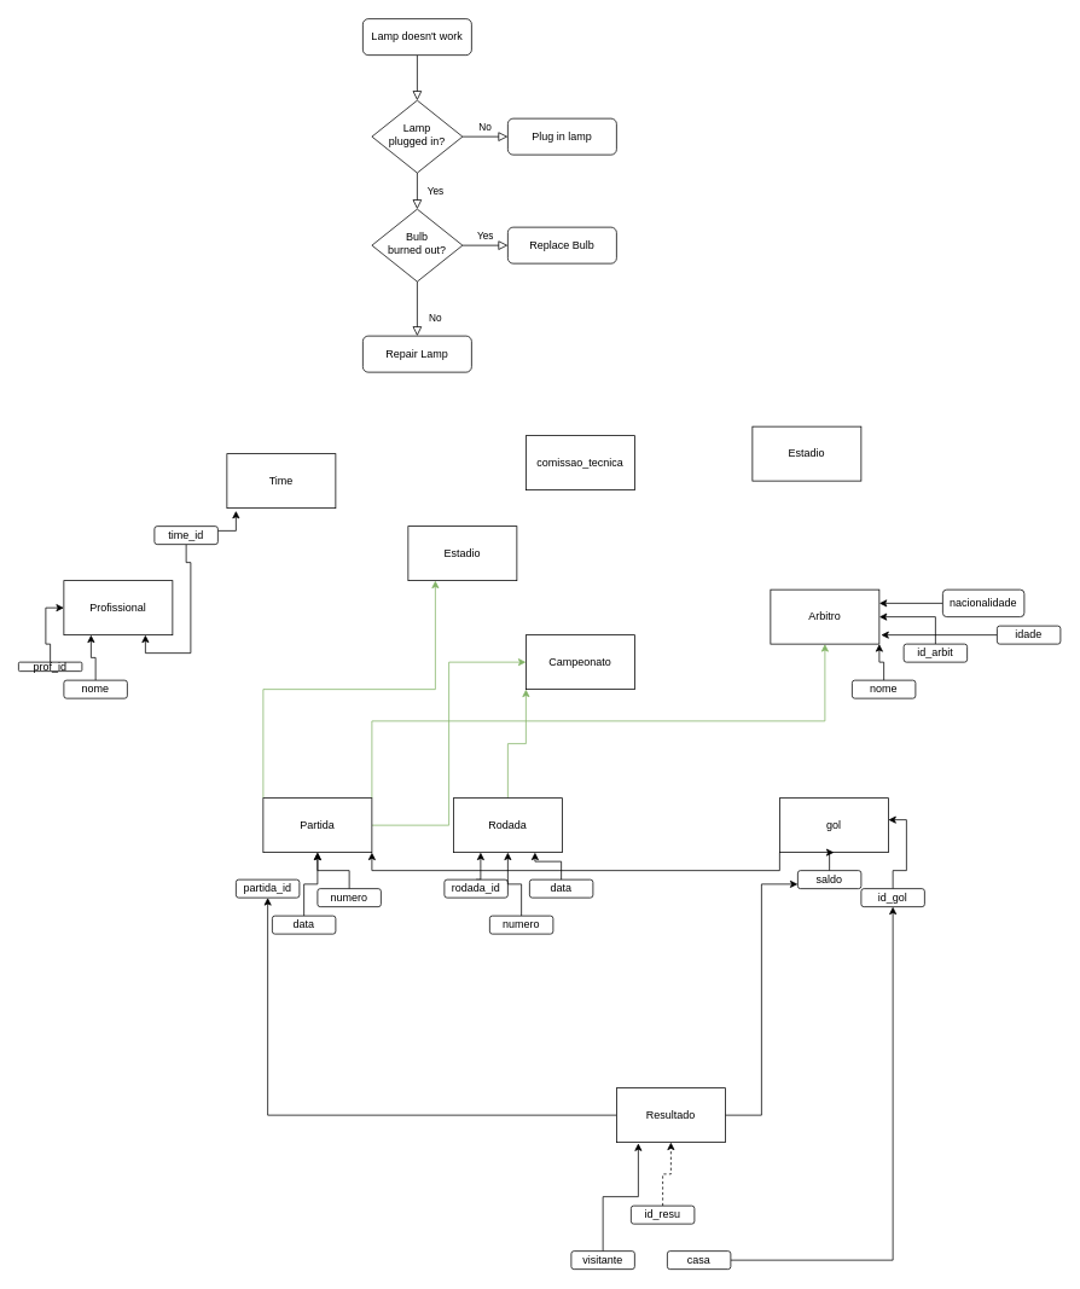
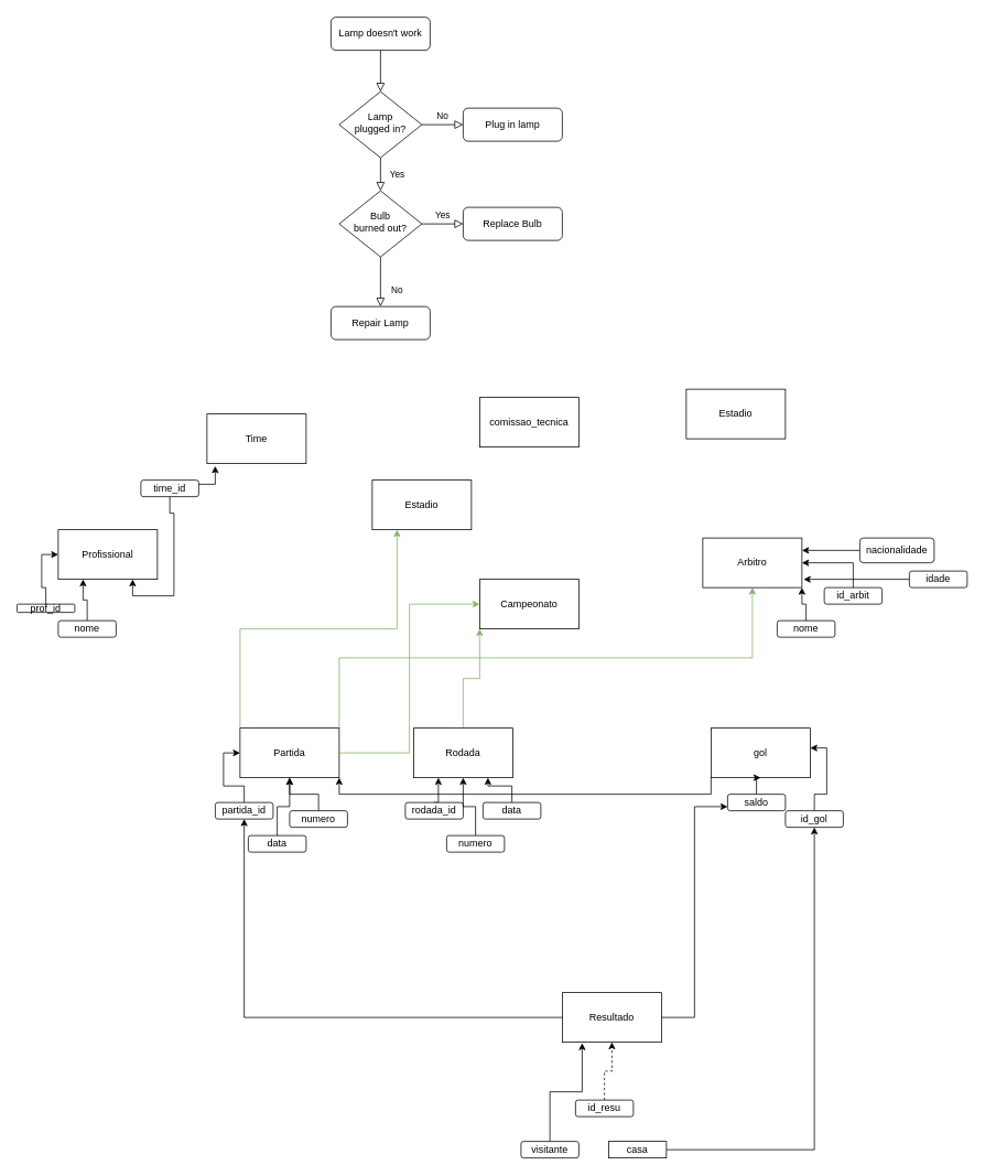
  <mxCell id="0" />
  <mxCell id="1" parent="0" />
  <mxCell id="2" value="" style="rounded=0;html=1;jettySize=auto;orthogonalLoop=1;fontSize=11;endArrow=block;endFill=0;endSize=8;strokeWidth=1;shadow=0;labelBackgroundColor=none;edgeStyle=orthogonalEdgeStyle;" parent="1" source="3" target="6" edge="1"><mxGeometry relative="1" as="geometry" /></mxCell>
  <mxCell id="3" value="Lamp doesn't work" style="rounded=1;whiteSpace=wrap;html=1;fontSize=12;glass=0;strokeWidth=1;shadow=0;" parent="1" vertex="1"><mxGeometry x="400" y="20" width="120" height="40" as="geometry" /></mxCell>
  <mxCell id="4" value="Yes" style="rounded=0;html=1;jettySize=auto;orthogonalLoop=1;fontSize=11;endArrow=block;endFill=0;endSize=8;strokeWidth=1;shadow=0;labelBackgroundColor=none;edgeStyle=orthogonalEdgeStyle;" parent="1" source="6" target="10" edge="1"><mxGeometry y="20" relative="1" as="geometry"><mxPoint as="offset" /></mxGeometry></mxCell>
  <mxCell id="5" value="No" style="edgeStyle=orthogonalEdgeStyle;rounded=0;html=1;jettySize=auto;orthogonalLoop=1;fontSize=11;endArrow=block;endFill=0;endSize=8;strokeWidth=1;shadow=0;labelBackgroundColor=none;" parent="1" source="6" target="7" edge="1"><mxGeometry y="10" relative="1" as="geometry"><mxPoint as="offset" /></mxGeometry></mxCell>
  <mxCell id="6" value="Lamp&lt;br&gt;plugged in?" style="rhombus;whiteSpace=wrap;html=1;shadow=0;fontFamily=Helvetica;fontSize=12;align=center;strokeWidth=1;spacing=6;spacingTop=-4;" parent="1" vertex="1"><mxGeometry x="410" y="110" width="100" height="80" as="geometry" /></mxCell>
  <mxCell id="7" value="Plug in lamp" style="rounded=1;whiteSpace=wrap;html=1;fontSize=12;glass=0;strokeWidth=1;shadow=0;" parent="1" vertex="1"><mxGeometry x="560" y="130" width="120" height="40" as="geometry" /></mxCell>
  <mxCell id="8" value="No" style="rounded=0;html=1;jettySize=auto;orthogonalLoop=1;fontSize=11;endArrow=block;endFill=0;endSize=8;strokeWidth=1;shadow=0;labelBackgroundColor=none;edgeStyle=orthogonalEdgeStyle;" parent="1" source="10" target="11" edge="1"><mxGeometry x="0.333" y="20" relative="1" as="geometry"><mxPoint as="offset" /></mxGeometry></mxCell>
  <mxCell id="9" value="Yes" style="edgeStyle=orthogonalEdgeStyle;rounded=0;html=1;jettySize=auto;orthogonalLoop=1;fontSize=11;endArrow=block;endFill=0;endSize=8;strokeWidth=1;shadow=0;labelBackgroundColor=none;" parent="1" source="10" target="12" edge="1"><mxGeometry y="10" relative="1" as="geometry"><mxPoint as="offset" /></mxGeometry></mxCell>
  <mxCell id="10" value="Bulb&lt;br&gt;burned out?" style="rhombus;whiteSpace=wrap;html=1;shadow=0;fontFamily=Helvetica;fontSize=12;align=center;strokeWidth=1;spacing=6;spacingTop=-4;" parent="1" vertex="1"><mxGeometry x="410" y="230" width="100" height="80" as="geometry" /></mxCell>
  <mxCell id="11" value="Repair Lamp" style="rounded=1;whiteSpace=wrap;html=1;fontSize=12;glass=0;strokeWidth=1;shadow=0;" parent="1" vertex="1"><mxGeometry x="400" y="370" width="120" height="40" as="geometry" /></mxCell>
  <mxCell id="12" value="Replace Bulb" style="rounded=1;whiteSpace=wrap;html=1;fontSize=12;glass=0;strokeWidth=1;shadow=0;" parent="1" vertex="1"><mxGeometry x="560" y="250" width="120" height="40" as="geometry" /></mxCell>
  <mxCell id="13" value="Estadio" style="rounded=0;whiteSpace=wrap;html=1;" vertex="1" parent="1"><mxGeometry x="450" y="580" width="120" height="60" as="geometry" /></mxCell>
  <mxCell id="14" style="edgeStyle=orthogonalEdgeStyle;rounded=0;orthogonalLoop=1;jettySize=auto;html=1;exitX=1;exitY=0.5;exitDx=0;exitDy=0;entryX=0;entryY=0.5;entryDx=0;entryDy=0;fillColor=#d5e8d4;strokeColor=#82b366;" edge="1" parent="1" source="17" target="20"><mxGeometry relative="1" as="geometry" /></mxCell>
  <mxCell id="15" style="edgeStyle=orthogonalEdgeStyle;rounded=0;orthogonalLoop=1;jettySize=auto;html=1;exitX=0;exitY=0;exitDx=0;exitDy=0;entryX=0.25;entryY=1;entryDx=0;entryDy=0;fillColor=#d5e8d4;strokeColor=#82b366;" edge="1" parent="1" source="17" target="13"><mxGeometry relative="1" as="geometry" /></mxCell>
  <mxCell id="16" style="edgeStyle=orthogonalEdgeStyle;rounded=0;orthogonalLoop=1;jettySize=auto;html=1;exitX=1;exitY=0;exitDx=0;exitDy=0;entryX=0.5;entryY=1;entryDx=0;entryDy=0;fillColor=#d5e8d4;strokeColor=#82b366;" edge="1" parent="1" source="17" target="42"><mxGeometry relative="1" as="geometry" /></mxCell>
  <mxCell id="17" value="Partida" style="rounded=0;whiteSpace=wrap;html=1;" vertex="1" parent="1"><mxGeometry x="290" y="880" width="120" height="60" as="geometry" /></mxCell>
  <mxCell id="18" style="edgeStyle=orthogonalEdgeStyle;rounded=0;orthogonalLoop=1;jettySize=auto;html=1;exitX=0.5;exitY=0;exitDx=0;exitDy=0;entryX=0;entryY=1;entryDx=0;entryDy=0;fillColor=#d5e8d4;strokeColor=#82b366;" edge="1" parent="1" source="19" target="20"><mxGeometry relative="1" as="geometry" /></mxCell>
  <mxCell id="19" value="Rodada" style="rounded=0;whiteSpace=wrap;html=1;" vertex="1" parent="1"><mxGeometry x="500" y="880" width="120" height="60" as="geometry" /></mxCell>
  <mxCell id="20" value="Campeonato" style="rounded=0;whiteSpace=wrap;html=1;" vertex="1" parent="1"><mxGeometry x="580" y="700" width="120" height="60" as="geometry" /></mxCell>
  <mxCell id="21" value="Time" style="rounded=0;whiteSpace=wrap;html=1;" vertex="1" parent="1"><mxGeometry x="250" y="500" width="120" height="60" as="geometry" /></mxCell>
  <mxCell id="22" value="Profissional" style="rounded=0;whiteSpace=wrap;html=1;" vertex="1" parent="1"><mxGeometry x="70" y="640" width="120" height="60" as="geometry" /></mxCell>
  <mxCell id="23" style="edgeStyle=orthogonalEdgeStyle;rounded=0;orthogonalLoop=1;jettySize=auto;html=1;entryX=0;entryY=0.75;entryDx=0;entryDy=0;" edge="1" parent="1" source="25" target="53"><mxGeometry relative="1" as="geometry" /></mxCell>
  <mxCell id="24" style="edgeStyle=orthogonalEdgeStyle;rounded=0;orthogonalLoop=1;jettySize=auto;html=1;exitX=0;exitY=0.5;exitDx=0;exitDy=0;entryX=0.5;entryY=1;entryDx=0;entryDy=0;" edge="1" parent="1" source="25" target="35"><mxGeometry relative="1" as="geometry" /></mxCell>
  <mxCell id="25" value="Resultado" style="rounded=0;whiteSpace=wrap;html=1;" vertex="1" parent="1"><mxGeometry x="680" y="1200" width="120" height="60" as="geometry" /></mxCell>
  <mxCell id="26" value="comissao_tecnica" style="rounded=0;whiteSpace=wrap;html=1;" vertex="1" parent="1"><mxGeometry x="580" y="480" width="120" height="60" as="geometry" /></mxCell>
  <mxCell id="27" style="edgeStyle=orthogonalEdgeStyle;rounded=0;orthogonalLoop=1;jettySize=auto;html=1;exitX=0;exitY=1;exitDx=0;exitDy=0;entryX=1;entryY=1;entryDx=0;entryDy=0;" edge="1" parent="1" source="28" target="17"><mxGeometry relative="1" as="geometry" /></mxCell>
  <mxCell id="28" value="gol" style="rounded=0;whiteSpace=wrap;html=1;" vertex="1" parent="1"><mxGeometry x="860" y="880" width="120" height="60" as="geometry" /></mxCell>
  <mxCell id="29" value="Estadio" style="rounded=0;whiteSpace=wrap;html=1;" vertex="1" parent="1"><mxGeometry x="830" y="470" width="120" height="60" as="geometry" /></mxCell>
  <mxCell id="30" style="edgeStyle=orthogonalEdgeStyle;rounded=0;orthogonalLoop=1;jettySize=auto;html=1;exitX=0.5;exitY=0;exitDx=0;exitDy=0;entryX=0.25;entryY=1;entryDx=0;entryDy=0;" edge="1" parent="1" source="31" target="19"><mxGeometry relative="1" as="geometry" /></mxCell>
  <mxCell id="31" value="rodada_id" style="rounded=1;whiteSpace=wrap;html=1;" vertex="1" parent="1"><mxGeometry x="490" y="970" width="70" height="20" as="geometry" /></mxCell>
  <mxCell id="32" style="edgeStyle=orthogonalEdgeStyle;rounded=0;orthogonalLoop=1;jettySize=auto;html=1;exitX=0.5;exitY=0;exitDx=0;exitDy=0;entryX=0.75;entryY=1;entryDx=0;entryDy=0;" edge="1" parent="1" source="33" target="19"><mxGeometry relative="1" as="geometry" /></mxCell>
  <mxCell id="33" value="data" style="rounded=1;whiteSpace=wrap;html=1;" vertex="1" parent="1"><mxGeometry x="584" y="970" width="70" height="20" as="geometry" /></mxCell>
+ <mxCell id="34" style="edgeStyle=orthogonalEdgeStyle;rounded=0;orthogonalLoop=1;jettySize=auto;html=1;exitX=0.5;exitY=0;exitDx=0;exitDy=0;entryX=0;entryY=0.5;entryDx=0;entryDy=0;" edge="1" parent="1" source="35" target="17"><mxGeometry relative="1" as="geometry" /></mxCell>
  <mxCell id="35" value="partida_id" style="rounded=1;whiteSpace=wrap;html=1;" vertex="1" parent="1"><mxGeometry x="260" y="970" width="70" height="20" as="geometry" /></mxCell>
  <mxCell id="36" style="edgeStyle=orthogonalEdgeStyle;rounded=0;orthogonalLoop=1;jettySize=auto;html=1;exitX=0.5;exitY=0;exitDx=0;exitDy=0;entryX=0.5;entryY=1;entryDx=0;entryDy=0;" edge="1" parent="1" source="37" target="17"><mxGeometry relative="1" as="geometry" /></mxCell>
  <mxCell id="37" value="numero" style="rounded=1;whiteSpace=wrap;html=1;" vertex="1" parent="1"><mxGeometry x="350" y="980" width="70" height="20" as="geometry" /></mxCell>
  <mxCell id="38" style="edgeStyle=orthogonalEdgeStyle;rounded=0;orthogonalLoop=1;jettySize=auto;html=1;entryX=0.5;entryY=1;entryDx=0;entryDy=0;" edge="1" parent="1" source="39" target="19"><mxGeometry relative="1" as="geometry" /></mxCell>
  <mxCell id="39" value="numero" style="rounded=1;whiteSpace=wrap;html=1;" vertex="1" parent="1"><mxGeometry x="540" y="1010" width="70" height="20" as="geometry" /></mxCell>
  <mxCell id="40" style="edgeStyle=orthogonalEdgeStyle;rounded=0;orthogonalLoop=1;jettySize=auto;html=1;entryX=0.5;entryY=1;entryDx=0;entryDy=0;" edge="1" parent="1" source="41" target="17"><mxGeometry relative="1" as="geometry" /></mxCell>
  <mxCell id="41" value="data" style="rounded=1;whiteSpace=wrap;html=1;" vertex="1" parent="1"><mxGeometry x="300" y="1010" width="70" height="20" as="geometry" /></mxCell>
  <mxCell id="42" value="Arbitro" style="rounded=0;whiteSpace=wrap;html=1;" vertex="1" parent="1"><mxGeometry x="850" y="650" width="120" height="60" as="geometry" /></mxCell>
  <mxCell id="43" style="edgeStyle=orthogonalEdgeStyle;rounded=0;orthogonalLoop=1;jettySize=auto;html=1;entryX=0;entryY=0.5;entryDx=0;entryDy=0;" edge="1" parent="1" source="44" target="22"><mxGeometry relative="1" as="geometry" /></mxCell>
  <mxCell id="44" value="prof_id" style="rounded=1;whiteSpace=wrap;html=1;" vertex="1" parent="1"><mxGeometry x="20" y="730" width="70" height="10" as="geometry" /></mxCell>
  <mxCell id="45" style="edgeStyle=orthogonalEdgeStyle;rounded=0;orthogonalLoop=1;jettySize=auto;html=1;exitX=0.5;exitY=0;exitDx=0;exitDy=0;entryX=0.25;entryY=1;entryDx=0;entryDy=0;" edge="1" parent="1" source="46" target="22"><mxGeometry relative="1" as="geometry" /></mxCell>
  <mxCell id="46" value="nome" style="rounded=1;whiteSpace=wrap;html=1;" vertex="1" parent="1"><mxGeometry x="70" y="750" width="70" height="20" as="geometry" /></mxCell>
  <mxCell id="47" style="edgeStyle=orthogonalEdgeStyle;rounded=0;orthogonalLoop=1;jettySize=auto;html=1;entryX=0.75;entryY=1;entryDx=0;entryDy=0;" edge="1" parent="1" source="49" target="22"><mxGeometry relative="1" as="geometry" /></mxCell>
  <mxCell id="48" style="edgeStyle=orthogonalEdgeStyle;rounded=0;orthogonalLoop=1;jettySize=auto;html=1;exitX=1;exitY=0.25;exitDx=0;exitDy=0;entryX=0.083;entryY=1.05;entryDx=0;entryDy=0;entryPerimeter=0;" edge="1" parent="1" source="49" target="21"><mxGeometry relative="1" as="geometry" /></mxCell>
  <mxCell id="49" value="time_id" style="rounded=1;whiteSpace=wrap;html=1;" vertex="1" parent="1"><mxGeometry x="170" y="580" width="70" height="20" as="geometry" /></mxCell>
  <mxCell id="50" style="edgeStyle=orthogonalEdgeStyle;rounded=0;orthogonalLoop=1;jettySize=auto;html=1;entryX=1;entryY=0.4;entryDx=0;entryDy=0;entryPerimeter=0;" edge="1" parent="1" source="51" target="28"><mxGeometry relative="1" as="geometry" /></mxCell>
  <mxCell id="51" value="id_gol" style="rounded=1;whiteSpace=wrap;html=1;" vertex="1" parent="1"><mxGeometry x="950" y="980" width="70" height="20" as="geometry" /></mxCell>
  <mxCell id="52" style="edgeStyle=orthogonalEdgeStyle;rounded=0;orthogonalLoop=1;jettySize=auto;html=1;" edge="1" parent="1" source="53" target="28"><mxGeometry relative="1" as="geometry" /></mxCell>
  <mxCell id="53" value="saldo" style="rounded=1;whiteSpace=wrap;html=1;" vertex="1" parent="1"><mxGeometry x="880" y="960" width="70" height="20" as="geometry" /></mxCell>
  <mxCell id="54" style="edgeStyle=orthogonalEdgeStyle;rounded=0;orthogonalLoop=1;jettySize=auto;html=1;exitX=0.5;exitY=0;exitDx=0;exitDy=0;dashed=1;" edge="1" parent="1" source="55" target="25"><mxGeometry relative="1" as="geometry" /></mxCell>
  <mxCell id="55" value="id_resu" style="rounded=1;whiteSpace=wrap;html=1;" vertex="1" parent="1"><mxGeometry x="696" y="1330" width="70" height="20" as="geometry" /></mxCell>
  <mxCell id="56" style="edgeStyle=orthogonalEdgeStyle;rounded=0;orthogonalLoop=1;jettySize=auto;html=1;" edge="1" parent="1" source="57" target="51"><mxGeometry relative="1" as="geometry" /></mxCell>
- <mxCell id="57" value="casa" style="rounded=1;whiteSpace=wrap;html=1;" vertex="1" parent="1"><mxGeometry x="736" y="1380" width="70" height="20" as="geometry" /></mxCell>
+ <mxCell id="57" value="casa" style="whiteSpace=wrap;html=1;rounded=0;" vertex="1" parent="1"><mxGeometry x="736" y="1380" width="70" height="20" as="geometry" /></mxCell>
  <mxCell id="58" style="edgeStyle=orthogonalEdgeStyle;rounded=0;orthogonalLoop=1;jettySize=auto;html=1;entryX=0.2;entryY=1.017;entryDx=0;entryDy=0;entryPerimeter=0;" edge="1" parent="1" source="59" target="25"><mxGeometry relative="1" as="geometry" /></mxCell>
  <mxCell id="59" value="visitante" style="rounded=1;whiteSpace=wrap;html=1;" vertex="1" parent="1"><mxGeometry x="630" y="1380" width="70" height="20" as="geometry" /></mxCell>
  <mxCell id="60" style="edgeStyle=orthogonalEdgeStyle;rounded=0;orthogonalLoop=1;jettySize=auto;html=1;exitX=0.5;exitY=0;exitDx=0;exitDy=0;entryX=1;entryY=0.5;entryDx=0;entryDy=0;" edge="1" parent="1" source="61" target="42"><mxGeometry relative="1" as="geometry" /></mxCell>
  <mxCell id="61" value="id_arbit" style="rounded=1;whiteSpace=wrap;html=1;" vertex="1" parent="1"><mxGeometry x="997" y="710" width="70" height="20" as="geometry" /></mxCell>
  <mxCell id="62" style="edgeStyle=orthogonalEdgeStyle;rounded=0;orthogonalLoop=1;jettySize=auto;html=1;exitX=0.5;exitY=0;exitDx=0;exitDy=0;entryX=1;entryY=1;entryDx=0;entryDy=0;" edge="1" parent="1" source="63" target="42"><mxGeometry relative="1" as="geometry" /></mxCell>
  <mxCell id="63" value="nome" style="rounded=1;whiteSpace=wrap;html=1;" vertex="1" parent="1"><mxGeometry x="940" y="750" width="70" height="20" as="geometry" /></mxCell>
  <mxCell id="64" style="edgeStyle=orthogonalEdgeStyle;rounded=0;orthogonalLoop=1;jettySize=auto;html=1;" edge="1" parent="1"><mxGeometry relative="1" as="geometry"><mxPoint x="1100" y="700" as="sourcePoint" /><mxPoint x="972" y="700" as="targetPoint" /></mxGeometry></mxCell>
  <mxCell id="65" value="idade" style="rounded=1;whiteSpace=wrap;html=1;" vertex="1" parent="1"><mxGeometry x="1100" y="690" width="70" height="20" as="geometry" /></mxCell>
  <mxCell id="66" style="edgeStyle=orthogonalEdgeStyle;rounded=0;orthogonalLoop=1;jettySize=auto;html=1;exitX=0;exitY=0.5;exitDx=0;exitDy=0;entryX=1;entryY=0.25;entryDx=0;entryDy=0;" edge="1" parent="1" source="67" target="42"><mxGeometry relative="1" as="geometry" /></mxCell>
  <mxCell id="67" value="nacionalidade" style="rounded=1;whiteSpace=wrap;html=1;" vertex="1" parent="1"><mxGeometry x="1040" y="650" width="90" height="30" as="geometry" /></mxCell>
